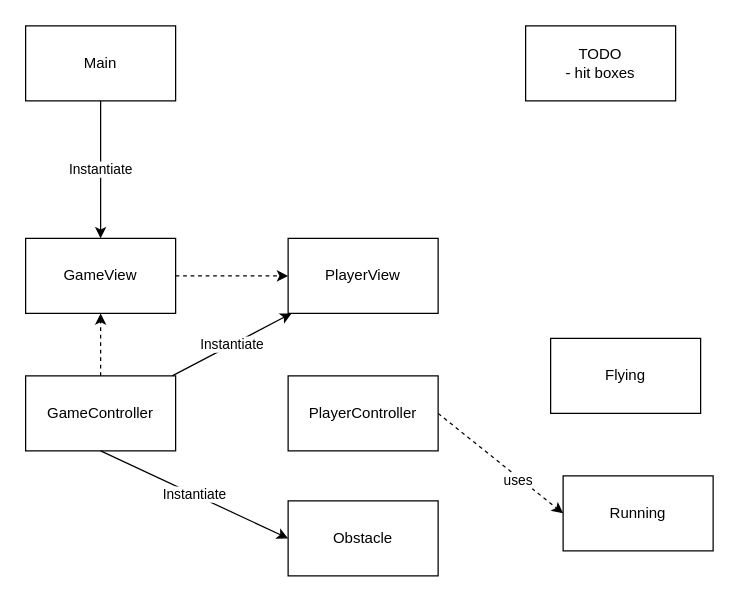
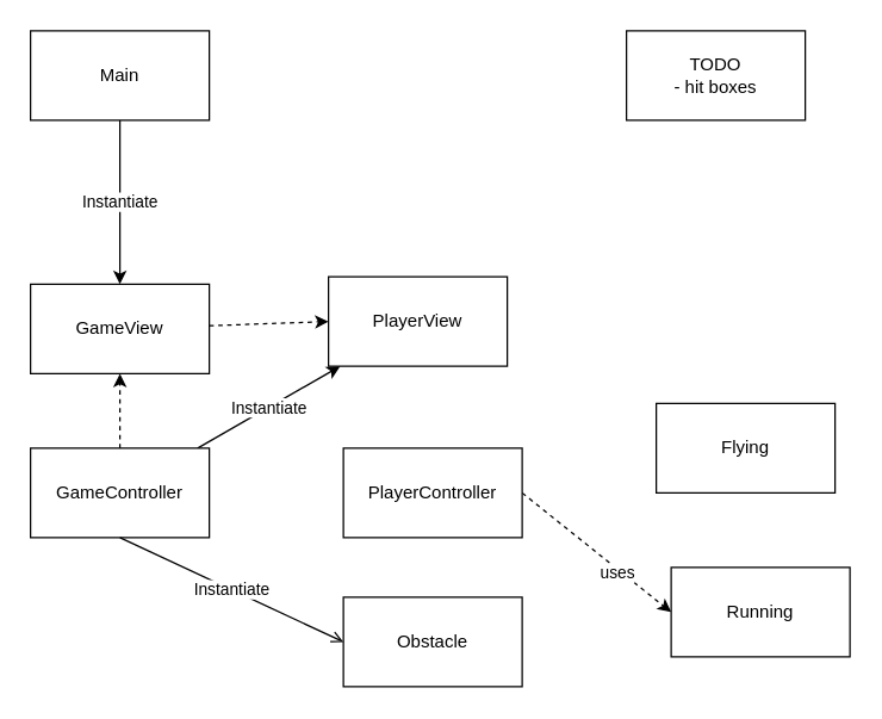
  <mxCell id="0" />
  <mxCell id="1" parent="0" />
  <mxCell id="2" value="Instantiate" style="edgeStyle=none;html=1;entryX=0.5;entryY=0;entryDx=0;entryDy=0;" edge="1" parent="1" source="3" target="11"><mxGeometry relative="1" as="geometry"><Array as="points"><mxPoint x="80" y="100" /></Array></mxGeometry></mxCell>
  <mxCell id="3" value="Main" style="whiteSpace=wrap;html=1;" vertex="1" parent="1"><mxGeometry x="20" y="20" width="120" height="60" as="geometry" /></mxCell>
  <mxCell id="4" value="Running" style="whiteSpace=wrap;html=1;" vertex="1" parent="1"><mxGeometry x="450" y="380" width="120" height="60" as="geometry" /></mxCell>
  <mxCell id="5" value="Flying" style="whiteSpace=wrap;html=1;" vertex="1" parent="1"><mxGeometry x="440" y="270" width="120" height="60" as="geometry" /></mxCell>
  <mxCell id="6" style="edgeStyle=none;html=1;exitX=1;exitY=0.5;exitDx=0;exitDy=0;entryX=0;entryY=0.5;entryDx=0;entryDy=0;dashed=1;" edge="1" parent="1" source="8" target="4"><mxGeometry relative="1" as="geometry" /></mxCell>
  <mxCell id="7" value="uses" style="edgeLabel;html=1;align=center;verticalAlign=middle;resizable=0;points=[];" vertex="1" connectable="0" parent="6"><mxGeometry x="0.297" y="-2" relative="1" as="geometry"><mxPoint as="offset" /></mxGeometry></mxCell>
  <mxCell id="8" value="PlayerController" style="whiteSpace=wrap;html=1;" vertex="1" parent="1"><mxGeometry x="230" y="300" width="120" height="60" as="geometry" /></mxCell>
  <mxCell id="9" value="Instantiate" style="edgeStyle=none;html=1;" edge="1" parent="1" source="13" target="16"><mxGeometry relative="1" as="geometry" /></mxCell>
  <mxCell id="10" style="edgeStyle=none;html=1;entryX=0;entryY=0.5;entryDx=0;entryDy=0;dashed=1;" edge="1" parent="1" source="11" target="16"><mxGeometry relative="1" as="geometry" /></mxCell>
  <mxCell id="11" value="GameView" style="whiteSpace=wrap;html=1;" vertex="1" parent="1"><mxGeometry x="20" y="190" width="120" height="60" as="geometry" /></mxCell>
  <mxCell id="12" style="edgeStyle=none;html=1;exitX=0.5;exitY=0;exitDx=0;exitDy=0;entryX=0.5;entryY=1;entryDx=0;entryDy=0;dashed=1;" edge="1" parent="1" source="13" target="11"><mxGeometry relative="1" as="geometry" /></mxCell>
  <mxCell id="13" value="GameController" style="whiteSpace=wrap;html=1;" vertex="1" parent="1"><mxGeometry x="20" y="300" width="120" height="60" as="geometry" /></mxCell>
  <mxCell id="14" value="Obstacle" style="whiteSpace=wrap;html=1;" vertex="1" parent="1"><mxGeometry x="230" y="400" width="120" height="60" as="geometry" /></mxCell>
- <mxCell id="15" value="Instantiate" style="edgeStyle=none;html=1;entryX=0;entryY=0.5;entryDx=0;entryDy=0;exitX=0.5;exitY=1;exitDx=0;exitDy=0;" edge="1" parent="1" source="13" target="14"><mxGeometry relative="1" as="geometry"><mxPoint x="150" y="358.75" as="sourcePoint" /><mxPoint x="250" y="390" as="targetPoint" /></mxGeometry></mxCell>
- <mxCell id="16" value="PlayerView" style="whiteSpace=wrap;html=1;" vertex="1" parent="1"><mxGeometry x="230" y="190" width="120" height="60" as="geometry" /></mxCell>
+ <mxCell id="15" value="Instantiate" style="edgeStyle=none;html=1;entryX=0;entryY=0.5;entryDx=0;entryDy=0;exitX=0.5;exitY=1;exitDx=0;exitDy=0;endArrow=open;" edge="1" parent="1" source="13" target="14"><mxGeometry relative="1" as="geometry"><mxPoint x="150" y="358.75" as="sourcePoint" /><mxPoint x="250" y="390" as="targetPoint" /></mxGeometry></mxCell>
+ <mxCell id="16" value="PlayerView" style="whiteSpace=wrap;html=1;" vertex="1" parent="1"><mxGeometry x="220" y="185" width="120" height="60" as="geometry" /></mxCell>
  <mxCell id="17" value="TODO&lt;br&gt;- hit boxes" style="whiteSpace=wrap;html=1;" vertex="1" parent="1"><mxGeometry x="420" y="20" width="120" height="60" as="geometry" /></mxCell>
